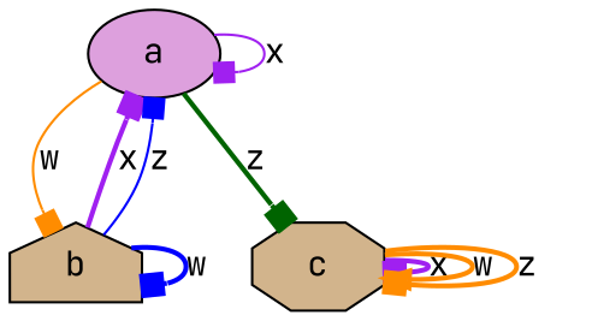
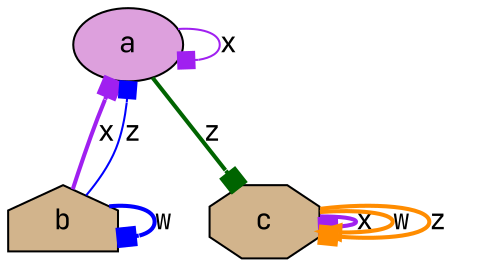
  digraph {
    fontname="JetBrains Mono"
    node [fillcolor=tan fontname="JetBrains Mono" style=filled]
    edge [arrowhead=box color=purple fontname="JetBrains Mono" style=bold]
    a [fillcolor=plum shape=ellipse]
    b [shape=house]
    c [shape=octagon]
    a -> a [label=x style=solid]
-   a -> b [color=darkorange label=w style=solid]
    a -> c [color=darkgreen label=z]
    b -> a [label=x]
    b -> a [color=blue label=z style=solid]
    b -> b [color=blue label=w]
    c -> c [label=x]
    c -> c [arrowhead=onormal color=darkorange label=w]
    c -> c [color=darkorange label=z]
  }
